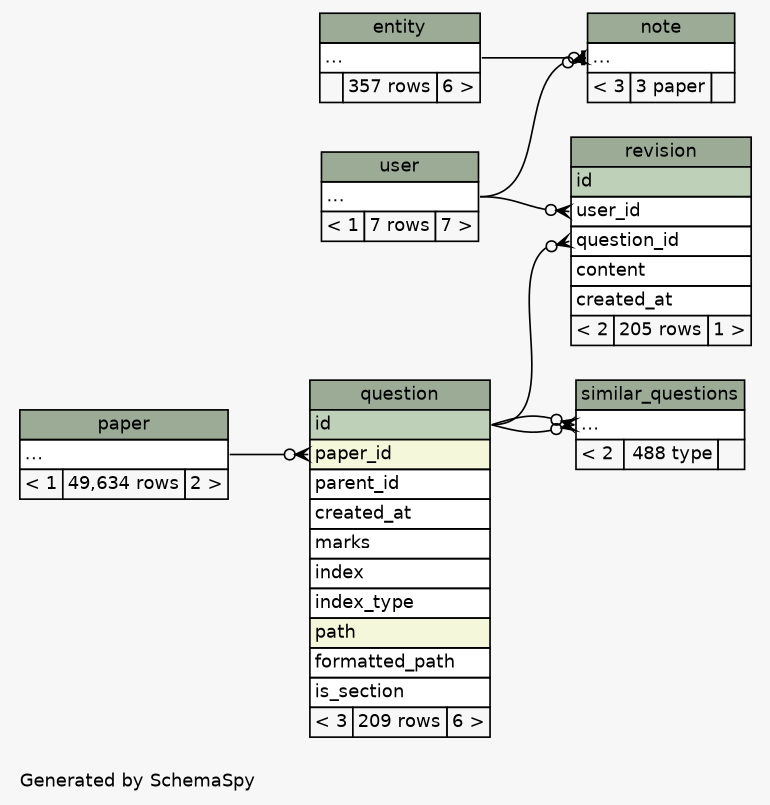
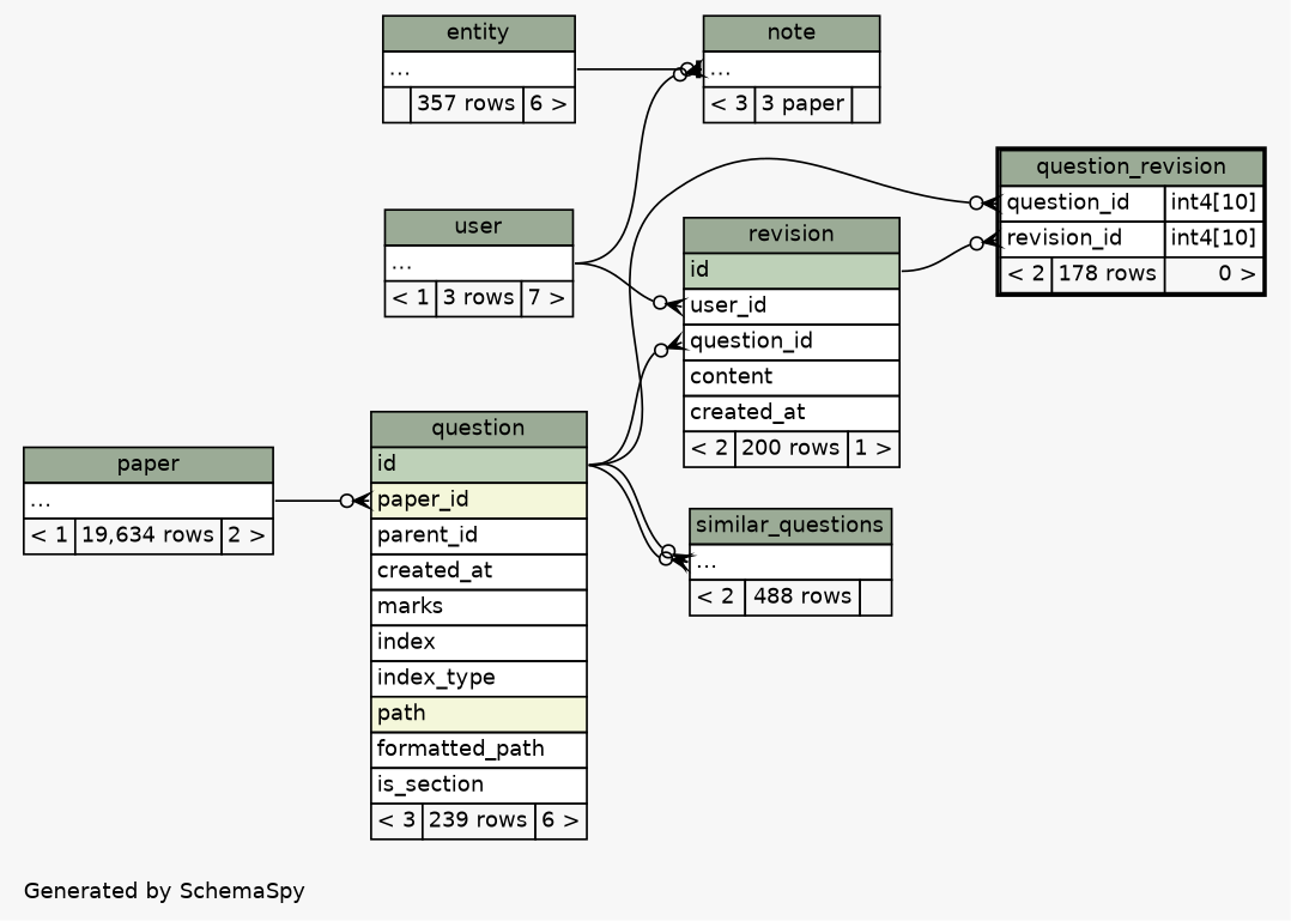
  digraph {
    bgcolor="#f7f7f7"
    fontname=Helvetica
    fontsize=11
    label="\nGenerated by SchemaSpy"
    labeljust=l
    nodesep=0.18
    rankdir=RL
    ranksep=0.46
    node [fontname=Helvetica fontsize=11 shape=plaintext]
    edge [arrowhead=none arrowsize=0.8 arrowtail=crowodot dir=back headport="id:e" tailport="elipses:w"]
    n1 [label=<     <TABLE BORDER="0" CELLBORDER="1" CELLSPACING="0" BGCOLOR="#ffffff">       <TR><TD COLSPAN="3" BGCOLOR="#9bab96" ALIGN="CENTER">note</TD></TR>       <TR><TD PORT="elipses" COLSPAN="3" ALIGN="LEFT">...</TD></TR>       <TR><TD ALIGN="LEFT" BGCOLOR="#f7f7f7">&lt; 3</TD><TD ALIGN="RIGHT" BGCOLOR="#f7f7f7">3 paper</TD><TD ALIGN="RIGHT" BGCOLOR="#f7f7f7">  </TD></TR>     </TABLE>>]
    n2 [label=<     <TABLE BORDER="0" CELLBORDER="1" CELLSPACING="0" BGCOLOR="#ffffff">       <TR><TD COLSPAN="3" BGCOLOR="#9bab96" ALIGN="CENTER">entity</TD></TR>       <TR><TD PORT="elipses" COLSPAN="3" ALIGN="LEFT">...</TD></TR>       <TR><TD ALIGN="LEFT" BGCOLOR="#f7f7f7">  </TD><TD ALIGN="RIGHT" BGCOLOR="#f7f7f7">357 rows</TD><TD ALIGN="RIGHT" BGCOLOR="#f7f7f7">6 &gt;</TD></TR>     </TABLE>>]
-   n3 [label=<     <TABLE BORDER="0" CELLBORDER="1" CELLSPACING="0" BGCOLOR="#ffffff">       <TR><TD COLSPAN="3" BGCOLOR="#9bab96" ALIGN="CENTER">user</TD></TR>       <TR><TD PORT="elipses" COLSPAN="3" ALIGN="LEFT">...</TD></TR>       <TR><TD ALIGN="LEFT" BGCOLOR="#f7f7f7">&lt; 1</TD><TD ALIGN="RIGHT" BGCOLOR="#f7f7f7">7 rows</TD><TD ALIGN="RIGHT" BGCOLOR="#f7f7f7">7 &gt;</TD></TR>     </TABLE>>]
-   n4 [label=<     <TABLE BORDER="0" CELLBORDER="1" CELLSPACING="0" BGCOLOR="#ffffff">       <TR><TD COLSPAN="3" BGCOLOR="#9bab96" ALIGN="CENTER">question</TD></TR>       <TR><TD PORT="id" COLSPAN="3" BGCOLOR="#bed1b8" ALIGN="LEFT">id</TD></TR>       <TR><TD PORT="paper_id" COLSPAN="3" BGCOLOR="#f4f7da" ALIGN="LEFT">paper_id</TD></TR>       <TR><TD PORT="parent_id" COLSPAN="3" ALIGN="LEFT">parent_id</TD></TR>       <TR><TD PORT="created_at" COLSPAN="3" ALIGN="LEFT">created_at</TD></TR>       <TR><TD PORT="marks" COLSPAN="3" ALIGN="LEFT">marks</TD></TR>       <TR><TD PORT="index" COLSPAN="3" ALIGN="LEFT">index</TD></TR>       <TR><TD PORT="index_type" COLSPAN="3" ALIGN="LEFT">index_type</TD></TR>       <TR><TD PORT="path" COLSPAN="3" BGCOLOR="#f4f7da" ALIGN="LEFT">path</TD></TR>       <TR><TD PORT="formatted_path" COLSPAN="3" ALIGN="LEFT">formatted_path</TD></TR>       <TR><TD PORT="is_section" COLSPAN="3" ALIGN="LEFT">is_section</TD></TR>       <TR><TD ALIGN="LEFT" BGCOLOR="#f7f7f7">&lt; 3</TD><TD ALIGN="RIGHT" BGCOLOR="#f7f7f7">209 rows</TD><TD ALIGN="RIGHT" BGCOLOR="#f7f7f7">6 &gt;</TD></TR>     </TABLE>>]
-   n5 [label=<     <TABLE BORDER="0" CELLBORDER="1" CELLSPACING="0" BGCOLOR="#ffffff">       <TR><TD COLSPAN="3" BGCOLOR="#9bab96" ALIGN="CENTER">paper</TD></TR>       <TR><TD PORT="elipses" COLSPAN="3" ALIGN="LEFT">...</TD></TR>       <TR><TD ALIGN="LEFT" BGCOLOR="#f7f7f7">&lt; 1</TD><TD ALIGN="RIGHT" BGCOLOR="#f7f7f7">49,634 rows</TD><TD ALIGN="RIGHT" BGCOLOR="#f7f7f7">2 &gt;</TD></TR>     </TABLE>>]
-   n7 [label=<     <TABLE BORDER="0" CELLBORDER="1" CELLSPACING="0" BGCOLOR="#ffffff">       <TR><TD COLSPAN="3" BGCOLOR="#9bab96" ALIGN="CENTER">revision</TD></TR>       <TR><TD PORT="id" COLSPAN="3" BGCOLOR="#bed1b8" ALIGN="LEFT">id</TD></TR>       <TR><TD PORT="user_id" COLSPAN="3" ALIGN="LEFT">user_id</TD></TR>       <TR><TD PORT="question_id" COLSPAN="3" ALIGN="LEFT">question_id</TD></TR>       <TR><TD PORT="content" COLSPAN="3" ALIGN="LEFT">content</TD></TR>       <TR><TD PORT="created_at" COLSPAN="3" ALIGN="LEFT">created_at</TD></TR>       <TR><TD ALIGN="LEFT" BGCOLOR="#f7f7f7">&lt; 2</TD><TD ALIGN="RIGHT" BGCOLOR="#f7f7f7">205 rows</TD><TD ALIGN="RIGHT" BGCOLOR="#f7f7f7">1 &gt;</TD></TR>     </TABLE>>]
-   n8 [label=<     <TABLE BORDER="0" CELLBORDER="1" CELLSPACING="0" BGCOLOR="#ffffff">       <TR><TD COLSPAN="3" BGCOLOR="#9bab96" ALIGN="CENTER">similar_questions</TD></TR>       <TR><TD PORT="elipses" COLSPAN="3" ALIGN="LEFT">...</TD></TR>       <TR><TD ALIGN="LEFT" BGCOLOR="#f7f7f7">&lt; 2</TD><TD ALIGN="RIGHT" BGCOLOR="#f7f7f7">488 type</TD><TD ALIGN="RIGHT" BGCOLOR="#f7f7f7">  </TD></TR>     </TABLE>>]
+   n3 [label=<     <TABLE BORDER="0" CELLBORDER="1" CELLSPACING="0" BGCOLOR="#ffffff">       <TR><TD COLSPAN="3" BGCOLOR="#9bab96" ALIGN="CENTER">user</TD></TR>       <TR><TD PORT="elipses" COLSPAN="3" ALIGN="LEFT">...</TD></TR>       <TR><TD ALIGN="LEFT" BGCOLOR="#f7f7f7">&lt; 1</TD><TD ALIGN="RIGHT" BGCOLOR="#f7f7f7">3 rows</TD><TD ALIGN="RIGHT" BGCOLOR="#f7f7f7">7 &gt;</TD></TR>     </TABLE>>]
+   n4 [label=<     <TABLE BORDER="0" CELLBORDER="1" CELLSPACING="0" BGCOLOR="#ffffff">       <TR><TD COLSPAN="3" BGCOLOR="#9bab96" ALIGN="CENTER">question</TD></TR>       <TR><TD PORT="id" COLSPAN="3" BGCOLOR="#bed1b8" ALIGN="LEFT">id</TD></TR>       <TR><TD PORT="paper_id" COLSPAN="3" BGCOLOR="#f4f7da" ALIGN="LEFT">paper_id</TD></TR>       <TR><TD PORT="parent_id" COLSPAN="3" ALIGN="LEFT">parent_id</TD></TR>       <TR><TD PORT="created_at" COLSPAN="3" ALIGN="LEFT">created_at</TD></TR>       <TR><TD PORT="marks" COLSPAN="3" ALIGN="LEFT">marks</TD></TR>       <TR><TD PORT="index" COLSPAN="3" ALIGN="LEFT">index</TD></TR>       <TR><TD PORT="index_type" COLSPAN="3" ALIGN="LEFT">index_type</TD></TR>       <TR><TD PORT="path" COLSPAN="3" BGCOLOR="#f4f7da" ALIGN="LEFT">path</TD></TR>       <TR><TD PORT="formatted_path" COLSPAN="3" ALIGN="LEFT">formatted_path</TD></TR>       <TR><TD PORT="is_section" COLSPAN="3" ALIGN="LEFT">is_section</TD></TR>       <TR><TD ALIGN="LEFT" BGCOLOR="#f7f7f7">&lt; 3</TD><TD ALIGN="RIGHT" BGCOLOR="#f7f7f7">239 rows</TD><TD ALIGN="RIGHT" BGCOLOR="#f7f7f7">6 &gt;</TD></TR>     </TABLE>>]
+   n5 [label=<     <TABLE BORDER="0" CELLBORDER="1" CELLSPACING="0" BGCOLOR="#ffffff">       <TR><TD COLSPAN="3" BGCOLOR="#9bab96" ALIGN="CENTER">paper</TD></TR>       <TR><TD PORT="elipses" COLSPAN="3" ALIGN="LEFT">...</TD></TR>       <TR><TD ALIGN="LEFT" BGCOLOR="#f7f7f7">&lt; 1</TD><TD ALIGN="RIGHT" BGCOLOR="#f7f7f7">19,634 rows</TD><TD ALIGN="RIGHT" BGCOLOR="#f7f7f7">2 &gt;</TD></TR>     </TABLE>>]
+   n6 [label=<     <TABLE BORDER="2" CELLBORDER="1" CELLSPACING="0" BGCOLOR="#ffffff">       <TR><TD COLSPAN="3" BGCOLOR="#9bab96" ALIGN="CENTER">question_revision</TD></TR>       <TR><TD PORT="question_id" COLSPAN="2" ALIGN="LEFT">question_id</TD><TD PORT="question_id.type" ALIGN="LEFT">int4[10]</TD></TR>       <TR><TD PORT="revision_id" COLSPAN="2" ALIGN="LEFT">revision_id</TD><TD PORT="revision_id.type" ALIGN="LEFT">int4[10]</TD></TR>       <TR><TD ALIGN="LEFT" BGCOLOR="#f7f7f7">&lt; 2</TD><TD ALIGN="RIGHT" BGCOLOR="#f7f7f7">178 rows</TD><TD ALIGN="RIGHT" BGCOLOR="#f7f7f7">0 &gt;</TD></TR>     </TABLE>>]
+   n7 [label=<     <TABLE BORDER="0" CELLBORDER="1" CELLSPACING="0" BGCOLOR="#ffffff">       <TR><TD COLSPAN="3" BGCOLOR="#9bab96" ALIGN="CENTER">revision</TD></TR>       <TR><TD PORT="id" COLSPAN="3" BGCOLOR="#bed1b8" ALIGN="LEFT">id</TD></TR>       <TR><TD PORT="user_id" COLSPAN="3" ALIGN="LEFT">user_id</TD></TR>       <TR><TD PORT="question_id" COLSPAN="3" ALIGN="LEFT">question_id</TD></TR>       <TR><TD PORT="content" COLSPAN="3" ALIGN="LEFT">content</TD></TR>       <TR><TD PORT="created_at" COLSPAN="3" ALIGN="LEFT">created_at</TD></TR>       <TR><TD ALIGN="LEFT" BGCOLOR="#f7f7f7">&lt; 2</TD><TD ALIGN="RIGHT" BGCOLOR="#f7f7f7">200 rows</TD><TD ALIGN="RIGHT" BGCOLOR="#f7f7f7">1 &gt;</TD></TR>     </TABLE>>]
+   n8 [label=<     <TABLE BORDER="0" CELLBORDER="1" CELLSPACING="0" BGCOLOR="#ffffff">       <TR><TD COLSPAN="3" BGCOLOR="#9bab96" ALIGN="CENTER">similar_questions</TD></TR>       <TR><TD PORT="elipses" COLSPAN="3" ALIGN="LEFT">...</TD></TR>       <TR><TD ALIGN="LEFT" BGCOLOR="#f7f7f7">&lt; 2</TD><TD ALIGN="RIGHT" BGCOLOR="#f7f7f7">488 rows</TD><TD ALIGN="RIGHT" BGCOLOR="#f7f7f7">  </TD></TR>     </TABLE>>]
    n1 -> n2 [arrowtail=teeodot headport="elipses:e"]
    n1 -> n3 [headport="elipses:e"]
    n4 -> n5 [headport="elipses:e" tailport="paper_id:w"]
+   n6 -> n4 [tailport="question_id:w"]
+   n6 -> n7 [tailport="revision_id:w"]
    n7 -> n3 [headport="elipses:e" tailport="user_id:w"]
    n7 -> n4 [tailport="question_id:w"]
    n8 -> n4
    n8 -> n4
  }
